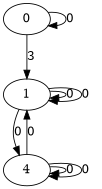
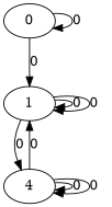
  digraph {
    clock_variable_size=1
    number_variable_size=1
    string_variable_size=0
    node [init=0 match=0]
    edge [s_constraints="{x0 == 'x'}" guard="{x0 < 3}"]
    0 [init=1]
    1
    n3 [label=4]
    0 -> 0 [label=0 s_constraints="" guard=""]
-   0 -> 1 [label=3 n_update="{x0 := x1}" reset="{0}" s_constraints="{x0 == 'y'}" guard=""]
+   0 -> 1 [label=0 n_update="{x0 := x1}" reset="{0}" s_constraints="{x0 == 'y'}" guard=""]
    1 -> 1 [label=0 n_constraints="{x0 - x1 != 0}"]
    1 -> 1 [label=0 s_constraints="{x0 != 'x'}"]
    1 -> n3 [label=0 n_constraints="{x0 - x1 == 0}"]
    n3 -> 1 [label=0 n_constraints="{x0 - x1 != 0}"]
    n3 -> n3 [guard="{x0 < 5}" label=0 n_constraints="{x0 - x1 == 0}"]
    n3 -> n3 [guard="{x0 < 5}" label=0 s_constraints="{x0 != 'x'}"]
  }
